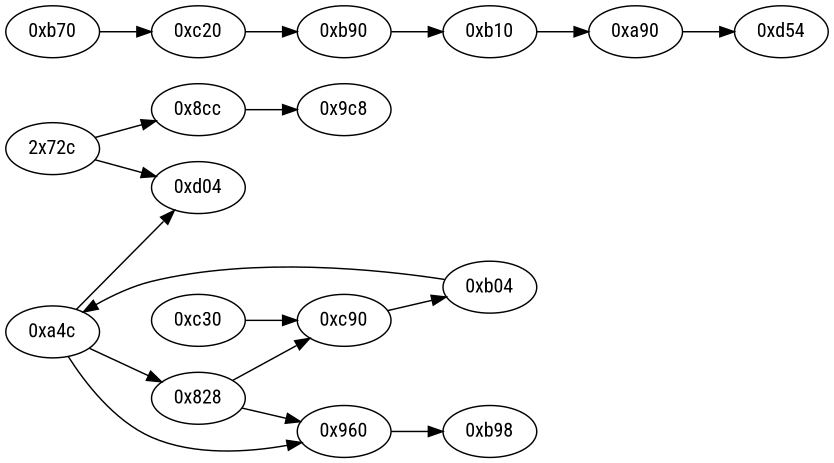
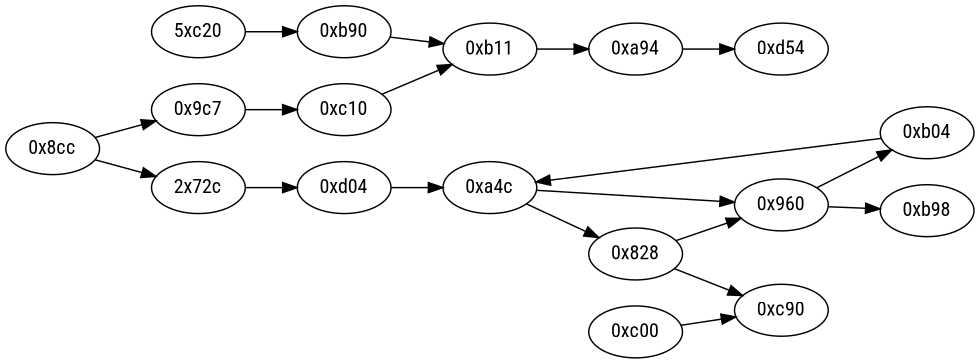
  strict digraph {
    fontname="Roboto Condensed"
    rankdir=LR
    node [fontname="Roboto Condensed"]
    edge [fontname="Roboto Condensed"]
-   "0x9c8" [opcode="[u'ldr', u'mov', u'ldr', u'ldr', u'ldr', u'ldr', u'cmp', u'mov', u'sub', u'sub', u'add', u'mul', u'mvn', u'mov', u'orr', u'ldr', u'cmn', u'mov', u'teq', u'ldr', u'mov', u'cmn', u'mov', u'cmp', u'mov', u'b']"]
-   "0xb10" [opcode="[u'ldr', u'mov', u'str', u'ldr', u'ldr', u'sub', u'mul', u'mov', u'eor', u'and', u'ldr', u'mov', u'ldr', u'cmp', u'mov', u'teq', u'ldr', u'mov', u'cmp', u'mov', u'mov', u'cmp', u'mov', u'b']"]
-   "0xa90" [opcode="[u'ldr', u'ldr', u'ldr', u'rsb', u'mvn', u'mul', u'mvn', u'ldr', u'ldr', u'ldr', u'orr', u'cmn', u'mov', u'mov', u'cmp', u'mov', u'mov', u'mov', u'cmn', u'mov', u'mov', u'b']"]
+   "0x9c8" [opcode="[u'ldr', u'mov', u'ldr', u'ldr', u'ldr', u'ldr', u'cmp', u'mov', u'sub', u'sub', u'add', u'mul', u'mvn', u'mov', u'orr', u'ldr', u'cmn', u'mov', u'teq', u'ldr', u'mov', u'cmn', u'mov', u'cmp', u'mov', u'b']" label="0x9c7"]
+   "0xc10" [opcode="[u'mov']"]
+   "0xb10" [opcode="[u'ldr', u'mov', u'str', u'ldr', u'ldr', u'sub', u'mul', u'mov', u'eor', u'and', u'ldr', u'mov', u'ldr', u'cmp', u'mov', u'teq', u'ldr', u'mov', u'cmp', u'mov', u'mov', u'cmp', u'mov', u'b']" label="0xb11"]
+   "0xa90" [opcode="[u'ldr', u'ldr', u'ldr', u'rsb', u'mvn', u'mul', u'mvn', u'ldr', u'ldr', u'ldr', u'orr', u'cmn', u'mov', u'mov', u'cmp', u'mov', u'mov', u'mov', u'cmn', u'mov', u'mov', u'b']" label="0xa94"]
    "0xb04" [opcode="[u'ldr', u'ldr', u'b']"]
    "0xa4c" [opcode="[u'str', u'ldr', u'ldr', u'bl', u'ldr']"]
    "0x960" [opcode="[u'ldr', u'ldr', u'bl', u'ldr', u'b']"]
    "0x828" [opcode="[u'ldr', u'ldr', u'ldr', u'ldr', u'add', u'sub', u'sub', u'mul', u'mvn', u'ldr', u'orr', u'mov', u'cmn', u'mov', u'ldr', u'cmp', u'mov', u'mov', u'mov', u'cmn', u'mov', u'mov', u'teq', u'mov', u'b']"]
    "0xb98" [opcode="[u'ldr', u'ldr', u'ldr', u'ldr', u'ldr', u'sub', u'sub', u'add', u'mul', u'mvn', u'ldr', u'orr', u'mov', u'cmn', u'mov', u'ldr', u'cmp', u'mov', u'mov', u'mov', u'cmn', u'mov', u'mov', u'teq', u'mov', u'b']"]
    "0xc90" [opcode="[u'ldr', u'ldr', u'ldr', u'sub', u'add', u'add', u'str', u'ldr', u'ldr', u'ldr', u'add', u'sub', u'sub', u'mul', u'eor', u'and', u'ldr', u'ldr', u'mov', u'mov', u'cmp', u'mov', u'cmp', u'mov', u'mov', u'cmp', u'mov', u'mov', u'b']"]
    "0xd54" [opcode="[u'ldr', u'ldr', u'ldr', u'ldr', u'ldr', u'sub', u'sub', u'pop']"]
-   "0xc20" [opcode="[u'ldr', u'ldr', u'ldr', u'ldr', u'bl', u'ldr', u'mov', u'ldr', u'ldr', u'sub', u'mul', u'eor', u'and', u'ldr', u'mov', u'mov', u'ldr', u'ldr', u'cmp', u'mov', u'teq', u'ldr', u'mov', u'cmp', u'mov', u'cmp', u'mov', u'b']"]
+   "0xc20" [opcode="[u'ldr', u'ldr', u'ldr', u'ldr', u'bl', u'ldr', u'mov', u'ldr', u'ldr', u'sub', u'mul', u'eor', u'and', u'ldr', u'mov', u'mov', u'ldr', u'ldr', u'cmp', u'mov', u'teq', u'ldr', u'mov', u'cmp', u'mov', u'cmp', u'mov', u'b']" label="5xc20"]
    "0xb90" [opcode="[u'mov', u'b']"]
    "0x8cc" [opcode="[u'ldr', u'ldr', u'ldr', u'sub', u'mul', u'mvn', u'ldr', u'orr', u'mov', u'cmn', u'mov', u'ldr', u'cmp', u'mov', u'mov', u'mov', u'cmn', u'mov', u'mov', u'teq', u'mov', u'b']"]
-   "0xc00" [opcode="[u'ldr', u'ldr', u'ldr', u'b']" label="0xc30"]
+   "0xc00" [opcode="[u'ldr', u'ldr', u'ldr', u'b']"]
    "0xd04" [opcode="[u'sub', u'str', u'ldr', u'bl', u'bl', u'ldr', u'ldr', u'ldrb', u'str', u'ldr', u'ldrb', u'str', u'ldr', u'ldr', u'ldr', u'ldr', u'cmp', u'ldr', u'mov', u'b']"]
-   "0xb70" [opcode="[u'ldr', u'ldr', u'ldr', u'ldr', u'bl', u'ldr', u'ldr', u'b']"]
    n18 [label="2x72c" opcode="[u'push', u'add', u'sub', u'str', u'ldr', u'cmp', u'mvn', u'ldr', u'ldr', u'str', u'ldr', u'ldr', u'ldr', u'mov', u'ldr', u'str', u'ldr', u'str', u'ldr', u'str', u'ldr', u'ldr', u'str', u'ldr', u'str', u'ldr', u'str', u'ldr', u'str', u'ldr', u'ldr', u'str', u'ldr', u'ldr', u'add', u'str', u'ldr', u'add', u'str', u'str', u'b']"]
+   "0x9c8" -> "0xc10"
+   "0xc10" -> "0xb10"
    "0xb10" -> "0xa90"
    "0xa90" -> "0xd54"
    "0xb04" -> "0xa4c"
    "0xa4c" -> "0x960"
    "0xa4c" -> "0x828"
    "0x960" -> "0xb98"
    "0x828" -> "0x960"
    "0x828" -> "0xc90"
-   "0xc90" -> "0xb04"
+   "0x960" -> "0xb04"
    "0xc20" -> "0xb90"
    "0xb90" -> "0xb10"
    "0x8cc" -> "0x9c8"
    "0xc00" -> "0xc90"
-   "0xa4c" -> "0xd04"
-   "0xb70" -> "0xc20"
-   n18 -> "0x8cc"
+   "0xd04" -> "0xa4c"
+   "0x8cc" -> n18
    n18 -> "0xd04"
  }
